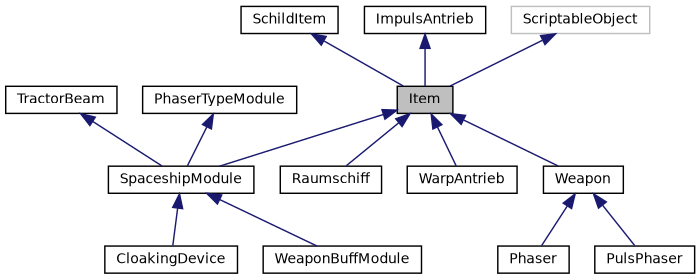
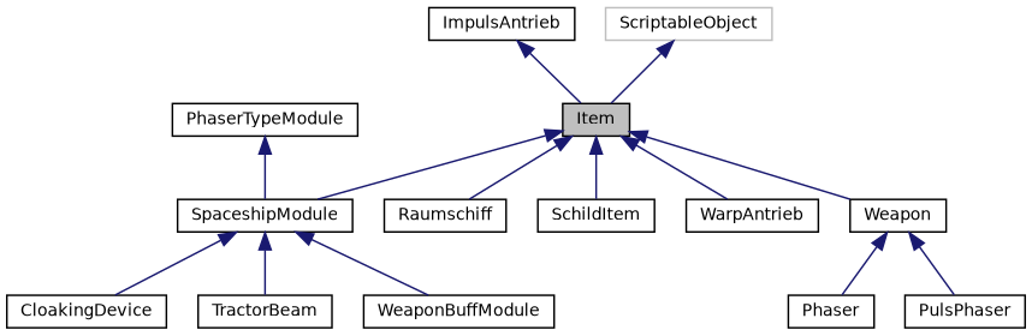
  digraph {
    node [color=black fillcolor=white fontname=Helvetica fontsize=10 shape=record style=filled]
    edge [color=midnightblue dir=back fontname=Helvetica fontsize=10 labelfontname=Helvetica labelfontsize=10 style=solid]
    n1 [fillcolor=grey75 fontcolor=black height=0.2 label=Item width=0.4]
    n2 [height=0.2 label=Raumschiff width=0.4]
    n3 [height=0.2 label=SchildItem width=0.4]
    n4 [height=0.2 label=SpaceshipModule width=0.4]
    n5 [height=0.2 label=WarpAntrieb width=0.4]
    n6 [height=0.2 label=Weapon width=0.4]
    n7 [height=0.2 label=ImpulsAntrieb width=0.4]
    n8 [height=0.2 label=CloakingDevice width=0.4]
    n9 [height=0.2 label=TractorBeam width=0.4]
    n10 [height=0.2 label=WeaponBuffModule width=0.4]
    n11 [height=0.2 label=Phaser width=0.4]
    n12 [height=0.2 label=PulsPhaser width=0.4]
    n13 [color=grey75 height=0.2 label=ScriptableObject width=0.4]
    n14 [height=0.2 label=PhaserTypeModule width=0.4]
    n1 -> n2
-   n3 -> n1
+   n1 -> n3
    n1 -> n4
    n1 -> n5
    n1 -> n6
    n4 -> n8
-   n9 -> n4
+   n4 -> n9
    n4 -> n10
    n6 -> n11
    n6 -> n12
    n7 -> n1
    n13 -> n1
    n14 -> n4
  }
